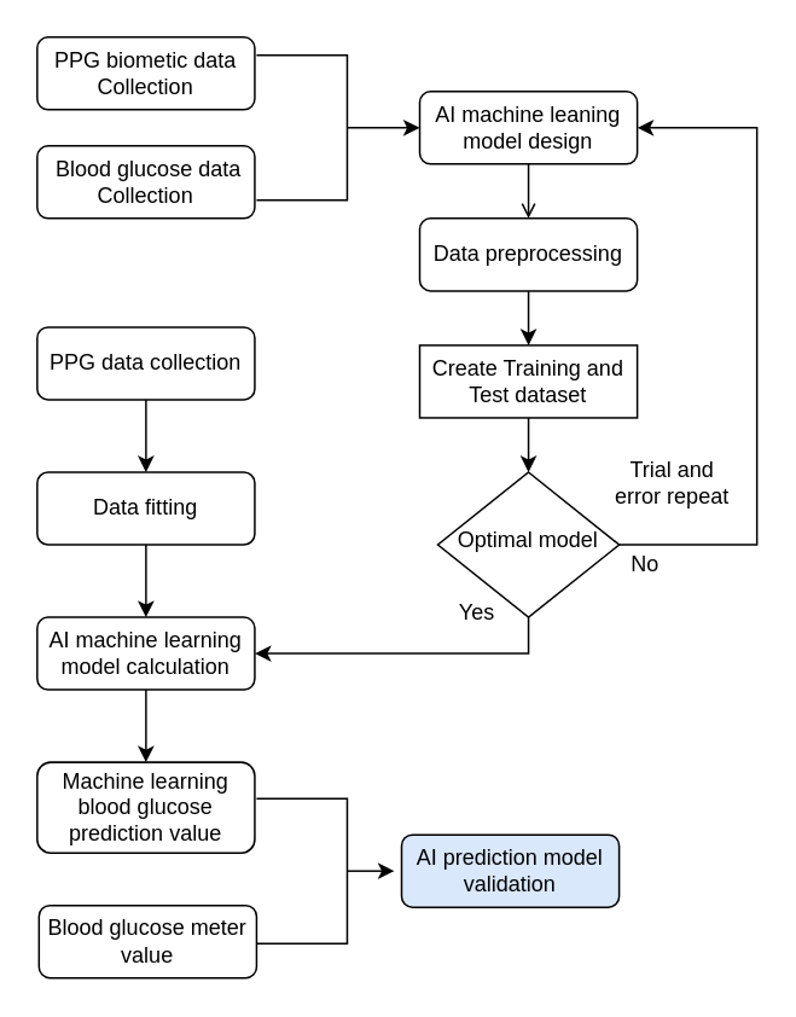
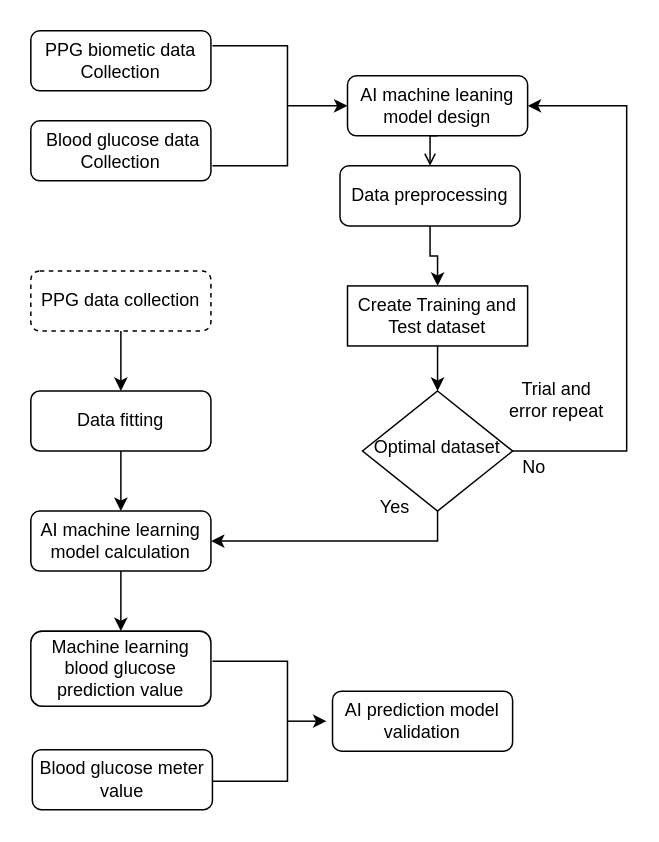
  <mxCell id="0" />
  <mxCell id="1" parent="0" />
  <mxCell id="2" value="PPG biometic data&lt;br&gt;Collection" style="rounded=1;whiteSpace=wrap;html=1;fontSize=12;glass=0;strokeWidth=1;shadow=0;labelBackgroundColor=none;" parent="1" vertex="1"><mxGeometry x="20" y="20" width="120" height="40" as="geometry" /></mxCell>
  <mxCell id="3" value="AI machine leaning&lt;br&gt;model design" style="rounded=1;whiteSpace=wrap;html=1;fontSize=12;glass=0;strokeWidth=1;shadow=0;labelBackgroundColor=none;" parent="1" vertex="1"><mxGeometry x="231" y="50" width="120" height="40" as="geometry" /></mxCell>
  <mxCell id="4" style="edgeStyle=orthogonalEdgeStyle;rounded=0;orthogonalLoop=1;jettySize=auto;html=1;labelBackgroundColor=none;fontColor=default;exitX=1;exitY=0.5;exitDx=0;exitDy=0;" edge="1" parent="1" source="6"><mxGeometry relative="1" as="geometry"><mxPoint x="351" y="70" as="targetPoint" /><mxPoint x="347" y="300" as="sourcePoint" /><Array as="points"><mxPoint x="417" y="300" /><mxPoint x="417" y="70" /></Array></mxGeometry></mxCell>
  <mxCell id="5" style="edgeStyle=orthogonalEdgeStyle;rounded=0;orthogonalLoop=1;jettySize=auto;html=1;entryX=1;entryY=0.5;entryDx=0;entryDy=0;" edge="1" parent="1" target="22"><mxGeometry relative="1" as="geometry"><mxPoint x="147" y="360" as="targetPoint" /><mxPoint x="291" y="340" as="sourcePoint" /><Array as="points"><mxPoint x="291" y="360" /></Array></mxGeometry></mxCell>
- <mxCell id="6" value="Optimal model" style="rhombus;whiteSpace=wrap;html=1;shadow=0;fontFamily=Helvetica;fontSize=12;align=center;strokeWidth=1;spacing=6;spacingTop=-4;labelBackgroundColor=none;" parent="1" vertex="1"><mxGeometry x="241" y="260" width="100" height="80" as="geometry" /></mxCell>
+ <mxCell id="6" value="Optimal dataset" style="rhombus;whiteSpace=wrap;html=1;shadow=0;fontFamily=Helvetica;fontSize=12;align=center;strokeWidth=1;spacing=6;spacingTop=-4;labelBackgroundColor=none;" parent="1" vertex="1"><mxGeometry x="241" y="260" width="100" height="80" as="geometry" /></mxCell>
  <mxCell id="7" value="" style="edgeStyle=orthogonalEdgeStyle;rounded=0;orthogonalLoop=1;jettySize=auto;html=1;labelBackgroundColor=none;fontColor=default;" edge="1" parent="1" source="8" target="6"><mxGeometry relative="1" as="geometry" /></mxCell>
  <mxCell id="8" value="Create Training and Test dataset" style="whiteSpace=wrap;html=1;fontSize=12;glass=0;strokeWidth=1;shadow=0;labelBackgroundColor=none;rounded=0;" parent="1" vertex="1"><mxGeometry x="231" y="190" width="120" height="40" as="geometry" /></mxCell>
  <mxCell id="9" style="edgeStyle=orthogonalEdgeStyle;rounded=0;orthogonalLoop=1;jettySize=auto;html=1;entryX=0.5;entryY=0;entryDx=0;entryDy=0;labelBackgroundColor=none;fontColor=default;" edge="1" parent="1" source="10" target="8"><mxGeometry relative="1" as="geometry" /></mxCell>
- <mxCell id="10" value="Data preprocessing" style="rounded=1;whiteSpace=wrap;html=1;fontSize=12;glass=0;strokeWidth=1;shadow=0;labelBackgroundColor=none;" parent="1" vertex="1"><mxGeometry x="231" y="120" width="120" height="40" as="geometry" /></mxCell>
+ <mxCell id="10" value="Data preprocessing" style="rounded=1;whiteSpace=wrap;html=1;fontSize=12;glass=0;strokeWidth=1;shadow=0;labelBackgroundColor=none;" parent="1" vertex="1"><mxGeometry x="226" y="110" width="120" height="40" as="geometry" /></mxCell>
  <mxCell id="11" value="&amp;nbsp;Blood glucose&amp;nbsp;data&lt;br&gt;Collection" style="rounded=1;whiteSpace=wrap;html=1;fontSize=12;glass=0;strokeWidth=1;shadow=0;labelBackgroundColor=none;" vertex="1" parent="1"><mxGeometry x="20" y="80" width="120" height="40" as="geometry" /></mxCell>
  <mxCell id="12" style="edgeStyle=orthogonalEdgeStyle;rounded=0;orthogonalLoop=1;jettySize=auto;html=1;labelBackgroundColor=none;fontColor=default;" edge="1" parent="1" source="13"><mxGeometry relative="1" as="geometry"><mxPoint x="231" y="70" as="targetPoint" /><Array as="points"><mxPoint x="221" y="70" /><mxPoint x="221" y="70" /></Array></mxGeometry></mxCell>
  <mxCell id="13" value="" style="strokeWidth=1;html=1;shape=mxgraph.flowchart.annotation_1;align=left;pointerEvents=1;rotation=-180;labelBackgroundColor=none;" vertex="1" parent="1"><mxGeometry x="141" y="30" width="50" height="80" as="geometry" /></mxCell>
  <mxCell id="14" style="edgeStyle=orthogonalEdgeStyle;rounded=0;orthogonalLoop=1;jettySize=auto;html=1;exitX=0.5;exitY=1;exitDx=0;exitDy=0;entryX=0.5;entryY=0;entryDx=0;entryDy=0;labelBackgroundColor=none;fontColor=default;endArrow=open;" edge="1" parent="1" source="3" target="10"><mxGeometry relative="1" as="geometry" /></mxCell>
  <mxCell id="15" value="Trial and &lt;br&gt;error repeat" style="text;html=1;strokeColor=none;fillColor=none;align=center;verticalAlign=middle;whiteSpace=wrap;rounded=0;" vertex="1" parent="1"><mxGeometry x="327" y="251" width="87" height="30" as="geometry" /></mxCell>
  <mxCell id="16" value="No" style="text;strokeColor=none;fillColor=none;align=left;verticalAlign=middle;spacingLeft=4;spacingRight=4;overflow=hidden;points=[[0,0.5],[1,0.5]];portConstraint=eastwest;rotatable=0;whiteSpace=wrap;html=1;" vertex="1" parent="1"><mxGeometry x="342" y="296" width="26" height="30" as="geometry" /></mxCell>
  <mxCell id="17" style="edgeStyle=orthogonalEdgeStyle;rounded=0;orthogonalLoop=1;jettySize=auto;html=1;entryX=0.5;entryY=0;entryDx=0;entryDy=0;" edge="1" parent="1" source="18" target="20"><mxGeometry relative="1" as="geometry" /></mxCell>
- <mxCell id="18" value="PPG data collection" style="rounded=1;whiteSpace=wrap;html=1;fontSize=12;glass=0;strokeWidth=1;shadow=0;labelBackgroundColor=none;" vertex="1" parent="1"><mxGeometry x="20" y="180" width="120" height="40" as="geometry" /></mxCell>
+ <mxCell id="18" value="PPG data collection" style="rounded=1;whiteSpace=wrap;html=1;fontSize=12;glass=0;strokeWidth=1;shadow=0;labelBackgroundColor=none;dashed=1;" vertex="1" parent="1"><mxGeometry x="20" y="180" width="120" height="40" as="geometry" /></mxCell>
  <mxCell id="19" style="edgeStyle=orthogonalEdgeStyle;rounded=0;orthogonalLoop=1;jettySize=auto;html=1;entryX=0.5;entryY=0;entryDx=0;entryDy=0;" edge="1" parent="1" source="20" target="22"><mxGeometry relative="1" as="geometry" /></mxCell>
  <mxCell id="20" value="Data fitting" style="rounded=1;whiteSpace=wrap;html=1;fontSize=12;glass=0;strokeWidth=1;shadow=0;labelBackgroundColor=none;" vertex="1" parent="1"><mxGeometry x="20" y="260" width="120" height="40" as="geometry" /></mxCell>
  <mxCell id="21" style="edgeStyle=orthogonalEdgeStyle;rounded=0;orthogonalLoop=1;jettySize=auto;html=1;" edge="1" parent="1" source="22"><mxGeometry relative="1" as="geometry"><mxPoint x="80" y="420" as="targetPoint" /></mxGeometry></mxCell>
  <mxCell id="22" value="AI machine learning&lt;br&gt;model calculation" style="rounded=1;whiteSpace=wrap;html=1;fontSize=12;glass=0;strokeWidth=1;shadow=0;labelBackgroundColor=none;" vertex="1" parent="1"><mxGeometry x="20" y="340" width="120" height="40" as="geometry" /></mxCell>
  <mxCell id="23" value="Machine learning blood glucose prediction value" style="rounded=1;whiteSpace=wrap;html=1;fontSize=12;glass=0;strokeWidth=1;shadow=0;labelBackgroundColor=none;" vertex="1" parent="1"><mxGeometry x="20" y="420" width="120" height="50" as="geometry" /></mxCell>
  <mxCell id="24" value="Blood glucose meter value" style="rounded=1;whiteSpace=wrap;html=1;fontSize=12;glass=0;strokeWidth=1;shadow=0;labelBackgroundColor=none;" vertex="1" parent="1"><mxGeometry x="21" y="499" width="120" height="40" as="geometry" /></mxCell>
  <mxCell id="25" style="edgeStyle=orthogonalEdgeStyle;rounded=0;orthogonalLoop=1;jettySize=auto;html=1;exitX=0;exitY=0.5;exitDx=0;exitDy=0;exitPerimeter=0;" edge="1" parent="1" source="26"><mxGeometry relative="1" as="geometry"><mxPoint x="217" y="479.931" as="targetPoint" /></mxGeometry></mxCell>
  <mxCell id="26" value="" style="strokeWidth=1;html=1;shape=mxgraph.flowchart.annotation_1;align=left;pointerEvents=1;rotation=-180;labelBackgroundColor=none;" vertex="1" parent="1"><mxGeometry x="141" y="440" width="50" height="80" as="geometry" /></mxCell>
- <mxCell id="27" value="AI prediction model validation" style="rounded=1;whiteSpace=wrap;html=1;fontSize=12;glass=0;strokeWidth=1;shadow=0;labelBackgroundColor=none;fillColor=#dae8fc;" vertex="1" parent="1"><mxGeometry x="221" y="460" width="120" height="40" as="geometry" /></mxCell>
+ <mxCell id="27" value="AI prediction model validation" style="rounded=1;whiteSpace=wrap;html=1;fontSize=12;glass=0;strokeWidth=1;shadow=0;labelBackgroundColor=none;" vertex="1" parent="1"><mxGeometry x="221" y="460" width="120" height="40" as="geometry" /></mxCell>
  <mxCell id="28" value="Yes" style="text;strokeColor=none;fillColor=none;align=left;verticalAlign=middle;spacingLeft=4;spacingRight=4;overflow=hidden;points=[[0,0.5],[1,0.5]];portConstraint=eastwest;rotatable=0;whiteSpace=wrap;html=1;" vertex="1" parent="1"><mxGeometry x="247" y="323" width="30" height="30" as="geometry" /></mxCell>
